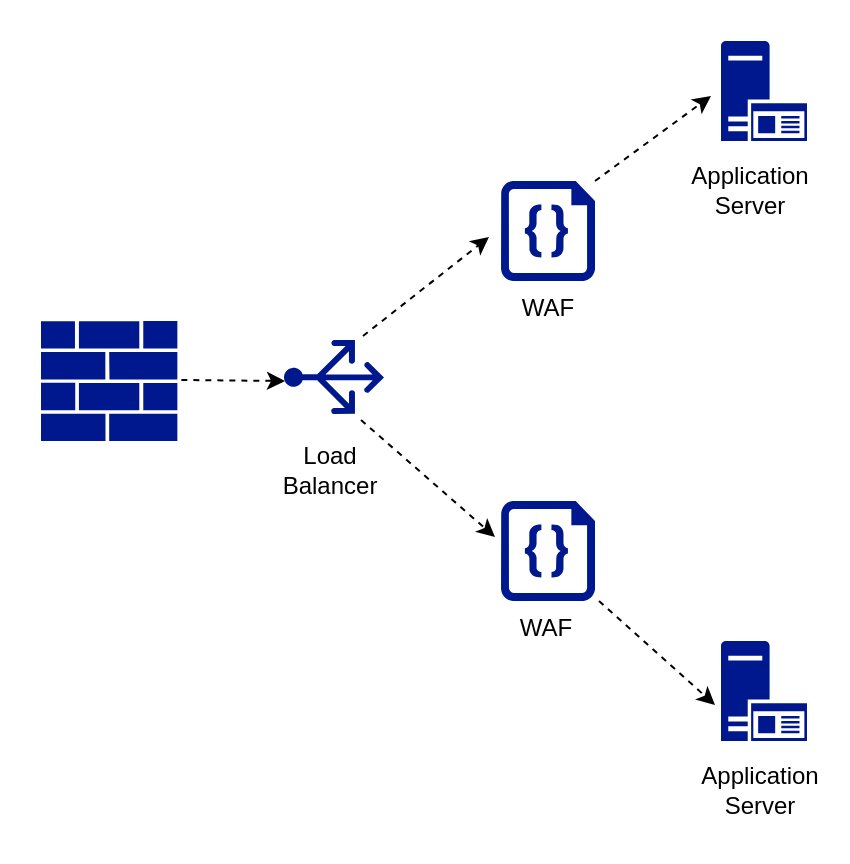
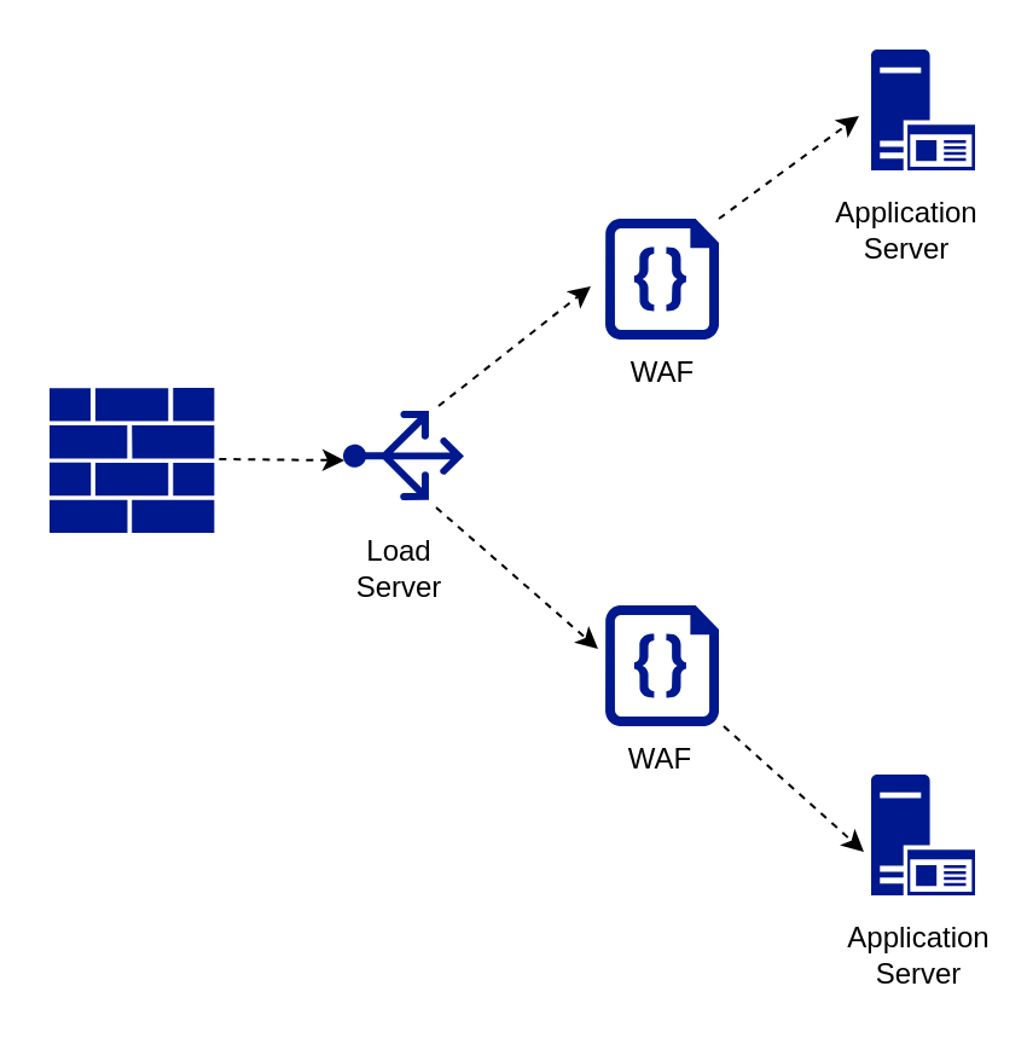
  <mxCell id="0" />
  <mxCell id="1" parent="0" />
  <mxCell id="2" value="" style="aspect=fixed;pointerEvents=1;shadow=0;dashed=0;html=1;strokeColor=none;labelPosition=center;verticalLabelPosition=bottom;verticalAlign=top;align=center;fillColor=#00188D;shape=mxgraph.mscae.enterprise.firewall" vertex="1" parent="1"><mxGeometry x="20" y="160" width="68.18" height="60" as="geometry" /></mxCell>
  <mxCell id="3" value="" style="aspect=fixed;pointerEvents=1;shadow=0;dashed=0;html=1;strokeColor=none;labelPosition=center;verticalLabelPosition=bottom;verticalAlign=top;align=center;fillColor=#00188D;shape=mxgraph.mscae.enterprise.application_server2" vertex="1" parent="1"><mxGeometry x="360" y="20" width="43" height="50" as="geometry" /></mxCell>
  <mxCell id="4" value="" style="aspect=fixed;pointerEvents=1;shadow=0;dashed=0;html=1;strokeColor=none;labelPosition=center;verticalLabelPosition=bottom;verticalAlign=top;align=center;fillColor=#00188D;shape=mxgraph.mscae.enterprise.application_server2" vertex="1" parent="1"><mxGeometry x="360" y="320" width="43" height="50" as="geometry" /></mxCell>
  <mxCell id="5" value="" style="aspect=fixed;pointerEvents=1;shadow=0;dashed=0;html=1;strokeColor=none;labelPosition=center;verticalLabelPosition=bottom;verticalAlign=top;align=center;fillColor=#00188D;shape=mxgraph.azure.load_balancer_generic;rotation=-90;" vertex="1" parent="1"><mxGeometry x="148" y="163" width="37" height="50" as="geometry" /></mxCell>
  <mxCell id="6" value="" style="aspect=fixed;pointerEvents=1;shadow=0;dashed=0;html=1;strokeColor=none;labelPosition=center;verticalLabelPosition=bottom;verticalAlign=top;align=center;fillColor=#00188D;shape=mxgraph.azure.code_file" vertex="1" parent="1"><mxGeometry x="250" y="90" width="47" height="50" as="geometry" /></mxCell>
  <mxCell id="7" value="" style="aspect=fixed;pointerEvents=1;shadow=0;dashed=0;html=1;strokeColor=none;labelPosition=center;verticalLabelPosition=bottom;verticalAlign=top;align=center;fillColor=#00188D;shape=mxgraph.azure.code_file" vertex="1" parent="1"><mxGeometry x="250" y="250" width="47" height="50" as="geometry" /></mxCell>
  <mxCell id="8" value="" style="endArrow=classic;html=1;dashed=1;" edge="1" parent="1"><mxGeometry width="50" height="50" relative="1" as="geometry"><mxPoint x="90.18" y="189.5" as="sourcePoint" /><mxPoint x="142" y="190" as="targetPoint" /></mxGeometry></mxCell>
  <mxCell id="9" value="" style="endArrow=classic;html=1;dashed=1;exitX=1;exitY=0.71;exitDx=0;exitDy=0;exitPerimeter=0;" edge="1" parent="1"><mxGeometry width="50" height="50" relative="1" as="geometry"><mxPoint x="181" y="167.5" as="sourcePoint" /><mxPoint x="244" y="118" as="targetPoint" /></mxGeometry></mxCell>
  <mxCell id="10" value="" style="endArrow=classic;html=1;dashed=1;exitX=1;exitY=0.71;exitDx=0;exitDy=0;exitPerimeter=0;" edge="1" parent="1"><mxGeometry width="50" height="50" relative="1" as="geometry"><mxPoint x="297" y="90" as="sourcePoint" /><mxPoint x="355" y="47.5" as="targetPoint" /></mxGeometry></mxCell>
  <mxCell id="11" value="" style="endArrow=classic;html=1;dashed=1;exitX=1;exitY=0.71;exitDx=0;exitDy=0;exitPerimeter=0;entryX=-0.064;entryY=0.36;entryDx=0;entryDy=0;entryPerimeter=0;" edge="1" parent="1" target="7"><mxGeometry width="50" height="50" relative="1" as="geometry"><mxPoint x="180" y="209.5" as="sourcePoint" /><mxPoint x="243" y="160" as="targetPoint" /></mxGeometry></mxCell>
  <mxCell id="12" value="" style="endArrow=classic;html=1;dashed=1;" edge="1" parent="1"><mxGeometry width="50" height="50" relative="1" as="geometry"><mxPoint x="299" y="300" as="sourcePoint" /><mxPoint x="357" y="352" as="targetPoint" /></mxGeometry></mxCell>
- <mxCell id="13" value="Load Balancer" style="text;html=1;strokeColor=none;fillColor=none;align=center;verticalAlign=middle;whiteSpace=wrap;rounded=0;" vertex="1" parent="1"><mxGeometry x="145" y="220" width="40" height="30" as="geometry" /></mxCell>
+ <mxCell id="13" value="Load Server" style="text;html=1;strokeColor=none;fillColor=none;align=center;verticalAlign=middle;whiteSpace=wrap;rounded=0;" vertex="1" parent="1"><mxGeometry x="145" y="220" width="40" height="30" as="geometry" /></mxCell>
  <mxCell id="14" value="WAF" style="text;html=1;strokeColor=none;fillColor=none;align=center;verticalAlign=middle;whiteSpace=wrap;rounded=0;" vertex="1" parent="1"><mxGeometry x="253.5" y="139" width="40" height="30" as="geometry" /></mxCell>
  <mxCell id="15" value="WAF" style="text;html=1;strokeColor=none;fillColor=none;align=center;verticalAlign=middle;whiteSpace=wrap;rounded=0;" vertex="1" parent="1"><mxGeometry x="252.5" y="299" width="40" height="30" as="geometry" /></mxCell>
  <mxCell id="16" value="Application Server" style="text;html=1;strokeColor=none;fillColor=none;align=center;verticalAlign=middle;whiteSpace=wrap;rounded=0;" vertex="1" parent="1"><mxGeometry x="355" y="80" width="40" height="30" as="geometry" /></mxCell>
  <mxCell id="17" value="Application Server" style="text;html=1;strokeColor=none;fillColor=none;align=center;verticalAlign=middle;whiteSpace=wrap;rounded=0;" vertex="1" parent="1"><mxGeometry x="360" y="380" width="40" height="30" as="geometry" /></mxCell>
